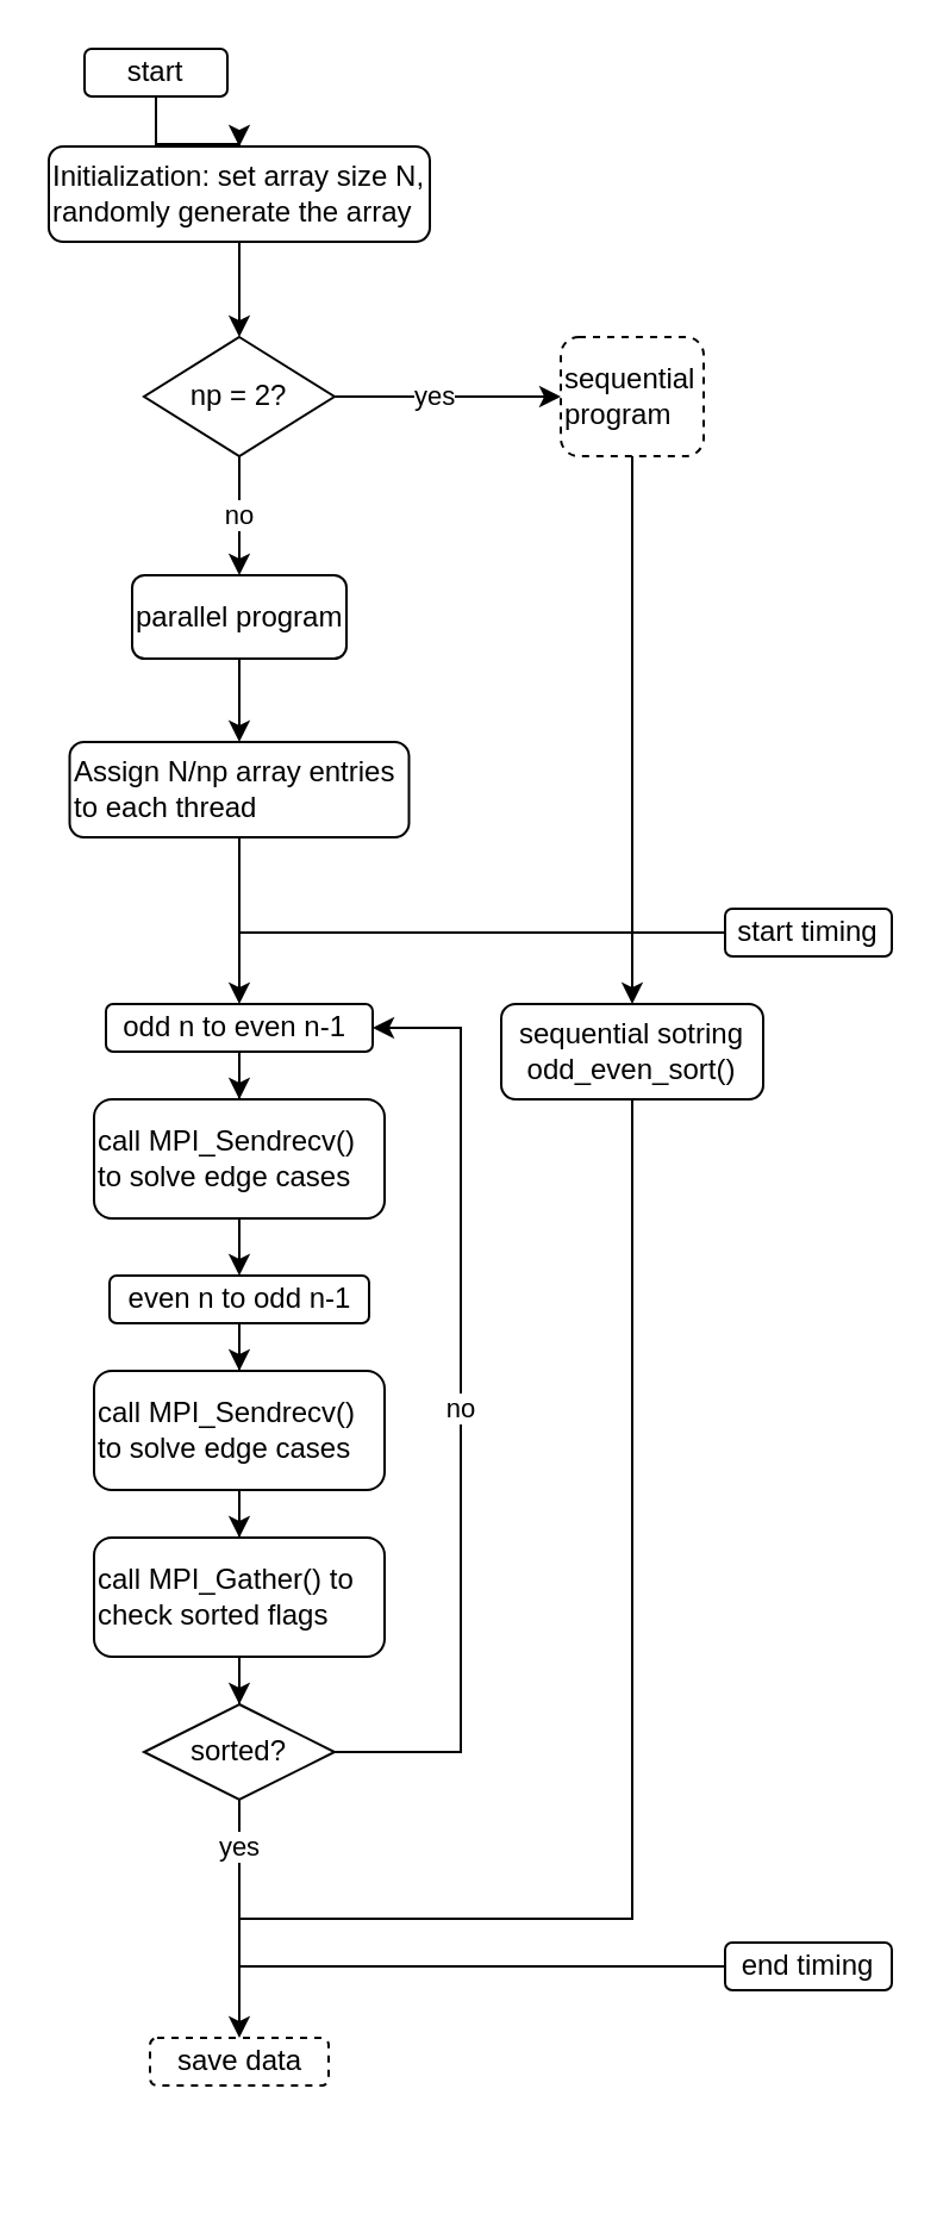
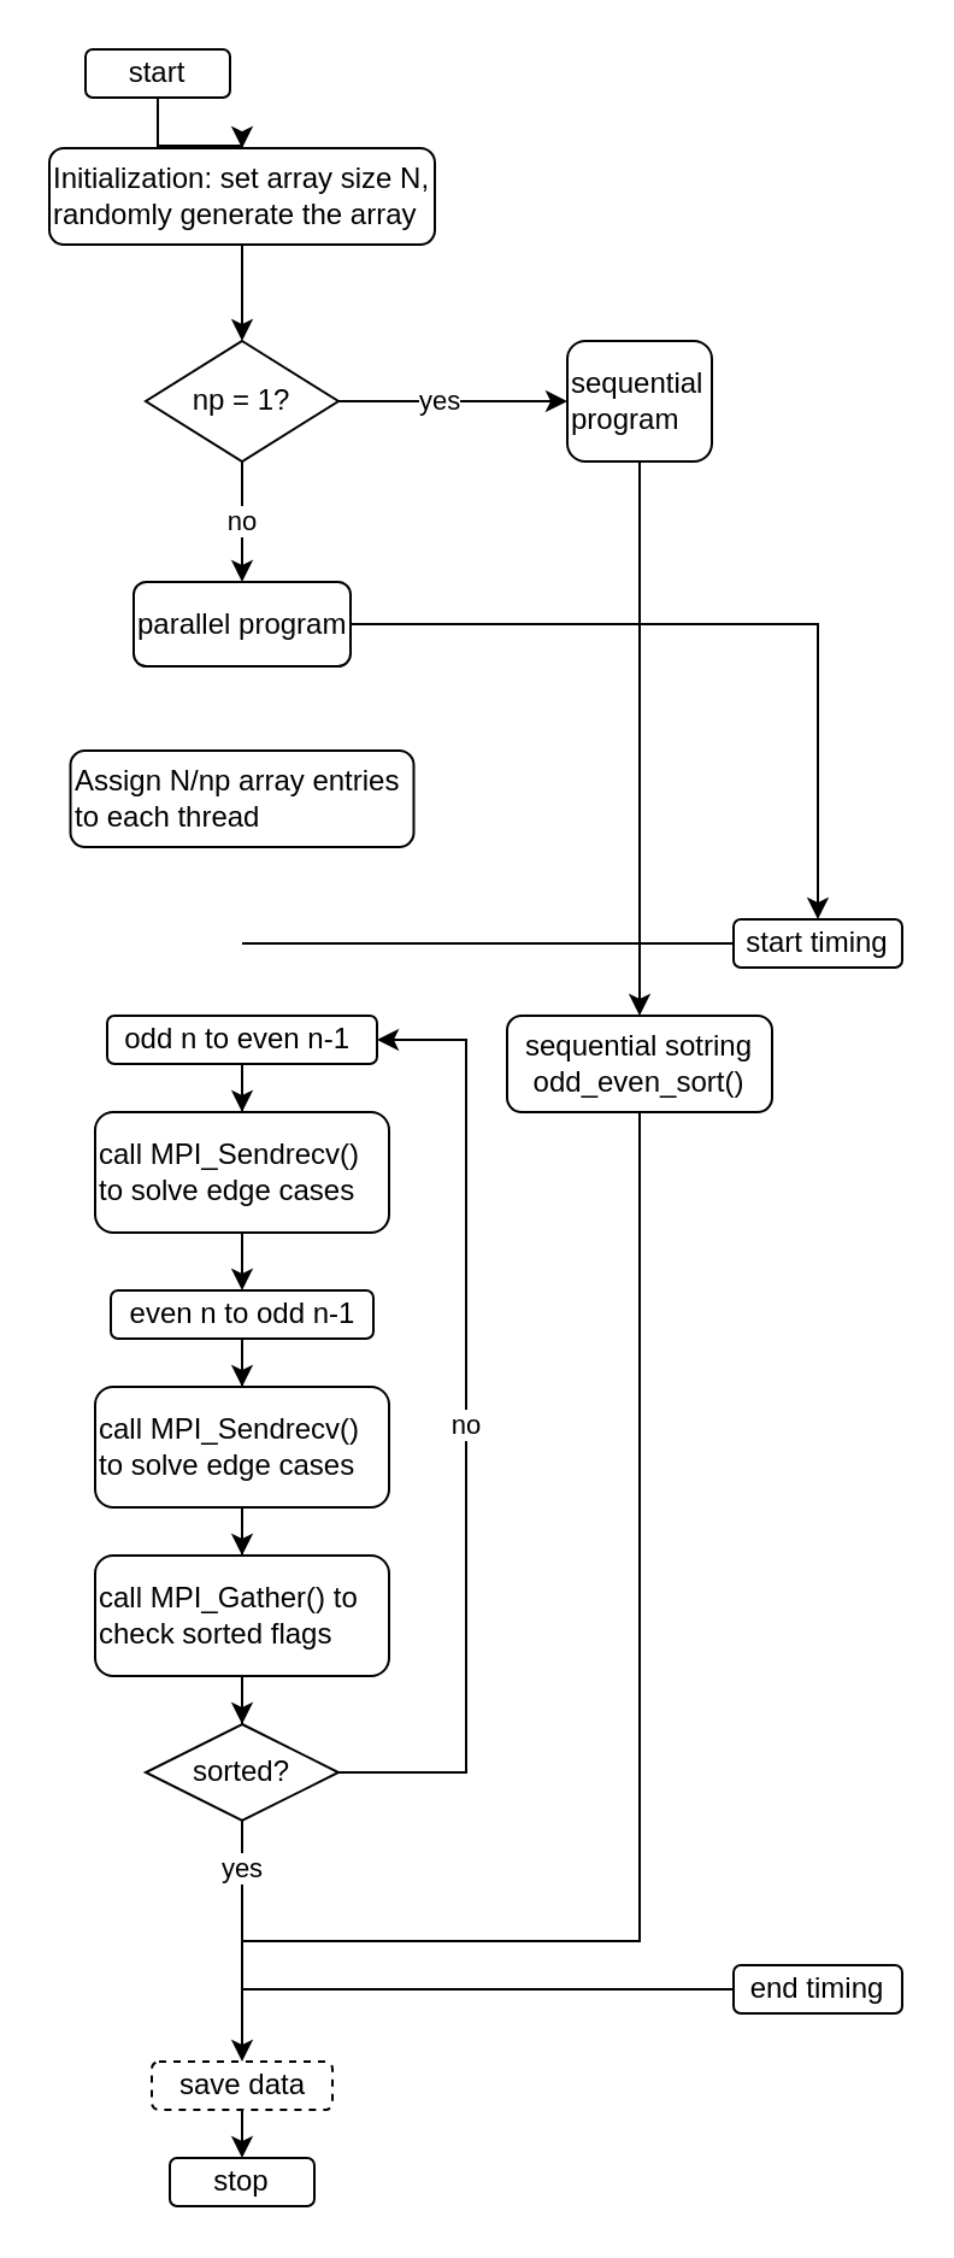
  <mxCell id="0" />
  <mxCell id="1" parent="0" />
  <mxCell id="2" style="edgeStyle=orthogonalEdgeStyle;rounded=0;orthogonalLoop=1;jettySize=auto;html=1;align=left;" edge="1" parent="1" source="3"><mxGeometry relative="1" as="geometry"><mxPoint x="100" y="141" as="targetPoint" /></mxGeometry></mxCell>
  <mxCell id="3" value="Initialization: set array size N, randomly generate the array" style="rounded=1;whiteSpace=wrap;html=1;fontSize=12;glass=0;strokeWidth=1;shadow=0;align=left;" vertex="1" parent="1"><mxGeometry x="20" y="61" width="160" height="40" as="geometry" /></mxCell>
  <mxCell id="4" value="yes" style="edgeStyle=orthogonalEdgeStyle;rounded=0;orthogonalLoop=1;jettySize=auto;html=1;align=left;" edge="1" parent="1" source="6" target="8"><mxGeometry x="-0.333" relative="1" as="geometry"><mxPoint as="offset" /></mxGeometry></mxCell>
  <mxCell id="5" value="no" style="edgeStyle=orthogonalEdgeStyle;rounded=0;orthogonalLoop=1;jettySize=auto;html=1;entryX=0.5;entryY=0;entryDx=0;entryDy=0;fontFamily=Helvetica;" edge="1" parent="1" source="6" target="10"><mxGeometry relative="1" as="geometry"><mxPoint as="offset" /></mxGeometry></mxCell>
- <mxCell id="6" value="np = 2?" style="rhombus;whiteSpace=wrap;html=1;align=center;" vertex="1" parent="1"><mxGeometry x="60" y="141" width="80" height="50" as="geometry" /></mxCell>
+ <mxCell id="6" value="np = 1?" style="rhombus;whiteSpace=wrap;html=1;align=center;" vertex="1" parent="1"><mxGeometry x="60" y="141" width="80" height="50" as="geometry" /></mxCell>
  <mxCell id="7" style="edgeStyle=orthogonalEdgeStyle;rounded=0;orthogonalLoop=1;jettySize=auto;html=1;exitX=0.5;exitY=1;exitDx=0;exitDy=0;entryX=0.5;entryY=0;entryDx=0;entryDy=0;" edge="1" parent="1" source="8" target="15"><mxGeometry relative="1" as="geometry"><mxPoint x="264.857" y="411" as="targetPoint" /></mxGeometry></mxCell>
- <mxCell id="8" value="sequential program" style="rounded=1;whiteSpace=wrap;html=1;align=left;dashed=1;" vertex="1" parent="1"><mxGeometry x="235" y="141" width="60" height="50" as="geometry" /></mxCell>
- <mxCell id="9" style="edgeStyle=orthogonalEdgeStyle;rounded=0;orthogonalLoop=1;jettySize=auto;html=1;entryX=0.5;entryY=0;entryDx=0;entryDy=0;" edge="1" parent="1" source="10" target="13"><mxGeometry relative="1" as="geometry" /></mxCell>
+ <mxCell id="8" value="sequential program" style="rounded=1;whiteSpace=wrap;html=1;align=left;" vertex="1" parent="1"><mxGeometry x="235" y="141" width="60" height="50" as="geometry" /></mxCell>
+ <mxCell id="9" style="edgeStyle=orthogonalEdgeStyle;rounded=0;orthogonalLoop=1;jettySize=auto;html=1;" edge="1" parent="1" source="10" target="14"><mxGeometry relative="1" as="geometry" /></mxCell>
  <mxCell id="10" value="parallel program" style="rounded=1;whiteSpace=wrap;html=1;align=left;" vertex="1" parent="1"><mxGeometry x="55" y="241" width="90" height="35" as="geometry" /></mxCell>
- <mxCell id="12" style="edgeStyle=orthogonalEdgeStyle;rounded=0;orthogonalLoop=1;jettySize=auto;html=1;exitX=0.5;exitY=1;exitDx=0;exitDy=0;entryX=0.5;entryY=0;entryDx=0;entryDy=0;" edge="1" parent="1" source="13" target="17"><mxGeometry relative="1" as="geometry"><mxPoint x="100" y="411" as="targetPoint" /></mxGeometry></mxCell>
+ <mxCell id="11" value="stop" style="rounded=1;whiteSpace=wrap;html=1;align=center;" vertex="1" parent="1"><mxGeometry x="70" y="895" width="60" height="20" as="geometry" /></mxCell>
  <mxCell id="13" value="Assign N/np array entries to each thread&amp;nbsp;" style="rounded=1;whiteSpace=wrap;html=1;align=left;" vertex="1" parent="1"><mxGeometry x="28.75" y="311" width="142.5" height="40" as="geometry" /></mxCell>
  <mxCell id="14" value="start timing" style="rounded=1;whiteSpace=wrap;html=1;" vertex="1" parent="1"><mxGeometry x="304" y="381" width="70" height="20" as="geometry" /></mxCell>
  <mxCell id="15" value="sequential sotring&lt;br&gt;odd_even_sort()" style="rounded=1;whiteSpace=wrap;html=1;" vertex="1" parent="1"><mxGeometry x="210" y="421" width="110" height="40" as="geometry" /></mxCell>
  <mxCell id="16" style="edgeStyle=orthogonalEdgeStyle;rounded=0;orthogonalLoop=1;jettySize=auto;html=1;entryX=0.5;entryY=0;entryDx=0;entryDy=0;fontFamily=Helvetica;" edge="1" parent="1" source="17" target="33"><mxGeometry relative="1" as="geometry" /></mxCell>
  <mxCell id="17" value="odd n to even n-1&amp;nbsp;" style="rounded=1;whiteSpace=wrap;html=1;" vertex="1" parent="1"><mxGeometry x="44" y="421" width="112" height="20" as="geometry" /></mxCell>
  <mxCell id="18" style="edgeStyle=orthogonalEdgeStyle;rounded=0;orthogonalLoop=1;jettySize=auto;html=1;entryX=0.5;entryY=0;entryDx=0;entryDy=0;fontFamily=Helvetica;" edge="1" parent="1" source="19" target="35"><mxGeometry relative="1" as="geometry" /></mxCell>
  <mxCell id="19" value="even n to odd n-1" style="rounded=1;whiteSpace=wrap;html=1;" vertex="1" parent="1"><mxGeometry x="45.5" y="535" width="109" height="20" as="geometry" /></mxCell>
  <mxCell id="20" style="edgeStyle=orthogonalEdgeStyle;rounded=0;orthogonalLoop=1;jettySize=auto;html=1;entryX=0.5;entryY=0;entryDx=0;entryDy=0;fontFamily=Helvetica;" edge="1" parent="1" source="21" target="24"><mxGeometry relative="1" as="geometry" /></mxCell>
  <mxCell id="21" value="call MPI_Gather() to check sorted flags" style="rounded=1;whiteSpace=wrap;html=1;align=left;" vertex="1" parent="1"><mxGeometry x="39" y="645" width="122" height="50" as="geometry" /></mxCell>
  <mxCell id="22" value="yes" style="edgeStyle=orthogonalEdgeStyle;rounded=0;orthogonalLoop=1;jettySize=auto;html=1;fontFamily=Helvetica;entryX=0.5;entryY=0;entryDx=0;entryDy=0;" edge="1" parent="1" source="24" target="26"><mxGeometry x="-0.6" relative="1" as="geometry"><mxPoint x="100" y="805" as="targetPoint" /><mxPoint as="offset" /></mxGeometry></mxCell>
  <mxCell id="23" value="no" style="edgeStyle=orthogonalEdgeStyle;rounded=0;orthogonalLoop=1;jettySize=auto;html=1;entryX=1;entryY=0.5;entryDx=0;entryDy=0;fontFamily=Helvetica;" edge="1" parent="1" source="24" target="17"><mxGeometry relative="1" as="geometry"><Array as="points"><mxPoint x="193" y="735" /><mxPoint x="193" y="431" /></Array></mxGeometry></mxCell>
  <mxCell id="24" value="sorted?" style="rhombus;whiteSpace=wrap;html=1;fontFamily=Helvetica;" vertex="1" parent="1"><mxGeometry x="60" y="715" width="80" height="40" as="geometry" /></mxCell>
+ <mxCell id="25" style="edgeStyle=orthogonalEdgeStyle;rounded=0;orthogonalLoop=1;jettySize=auto;html=1;exitX=0.5;exitY=1;exitDx=0;exitDy=0;entryX=0.5;entryY=0;entryDx=0;entryDy=0;fontFamily=Helvetica;" edge="1" parent="1" source="26" target="11"><mxGeometry relative="1" as="geometry" /></mxCell>
  <mxCell id="26" value="save data" style="rounded=1;whiteSpace=wrap;html=1;fontFamily=Helvetica;dashed=1;" vertex="1" parent="1"><mxGeometry x="62.5" y="855" width="75" height="20" as="geometry" /></mxCell>
  <mxCell id="27" value="end timing" style="rounded=1;whiteSpace=wrap;html=1;" vertex="1" parent="1"><mxGeometry x="304" y="815" width="70" height="20" as="geometry" /></mxCell>
  <mxCell id="28" value="" style="endArrow=none;html=1;rounded=0;fontFamily=Helvetica;entryX=0;entryY=0.5;entryDx=0;entryDy=0;" edge="1" parent="1" target="27"><mxGeometry width="50" height="50" relative="1" as="geometry"><mxPoint x="100" y="825" as="sourcePoint" /><mxPoint x="240" y="665" as="targetPoint" /></mxGeometry></mxCell>
  <mxCell id="29" value="" style="endArrow=none;html=1;rounded=0;fontFamily=Helvetica;entryX=0;entryY=0.5;entryDx=0;entryDy=0;" edge="1" parent="1" target="14"><mxGeometry width="50" height="50" relative="1" as="geometry"><mxPoint x="100" y="391" as="sourcePoint" /><mxPoint x="150" y="341" as="targetPoint" /></mxGeometry></mxCell>
  <mxCell id="30" style="edgeStyle=orthogonalEdgeStyle;rounded=0;orthogonalLoop=1;jettySize=auto;html=1;entryX=0.5;entryY=0;entryDx=0;entryDy=0;fontFamily=Helvetica;" edge="1" parent="1" source="31" target="3"><mxGeometry relative="1" as="geometry" /></mxCell>
  <mxCell id="31" value="start" style="rounded=1;whiteSpace=wrap;html=1;align=center;" vertex="1" parent="1"><mxGeometry x="35" y="20" width="60" height="20" as="geometry" /></mxCell>
  <mxCell id="32" style="edgeStyle=orthogonalEdgeStyle;rounded=0;orthogonalLoop=1;jettySize=auto;html=1;entryX=0.5;entryY=0;entryDx=0;entryDy=0;fontFamily=Helvetica;" edge="1" parent="1" source="33" target="19"><mxGeometry relative="1" as="geometry" /></mxCell>
  <mxCell id="33" value="call MPI_Sendrecv() to solve edge cases" style="rounded=1;whiteSpace=wrap;html=1;align=left;" vertex="1" parent="1"><mxGeometry x="39" y="461" width="122" height="50" as="geometry" /></mxCell>
  <mxCell id="34" style="edgeStyle=orthogonalEdgeStyle;rounded=0;orthogonalLoop=1;jettySize=auto;html=1;entryX=0.5;entryY=0;entryDx=0;entryDy=0;fontFamily=Helvetica;" edge="1" parent="1" source="35" target="21"><mxGeometry relative="1" as="geometry" /></mxCell>
  <mxCell id="35" value="call MPI_Sendrecv() to solve edge cases" style="rounded=1;whiteSpace=wrap;html=1;align=left;" vertex="1" parent="1"><mxGeometry x="39" y="575" width="122" height="50" as="geometry" /></mxCell>
  <mxCell id="36" value="" style="endArrow=none;html=1;rounded=0;fontFamily=Helvetica;entryX=0.5;entryY=1;entryDx=0;entryDy=0;" edge="1" parent="1" target="15"><mxGeometry width="50" height="50" relative="1" as="geometry"><mxPoint x="100" y="805" as="sourcePoint" /><mxPoint x="293" y="635" as="targetPoint" /><Array as="points"><mxPoint x="265" y="805" /></Array></mxGeometry></mxCell>
